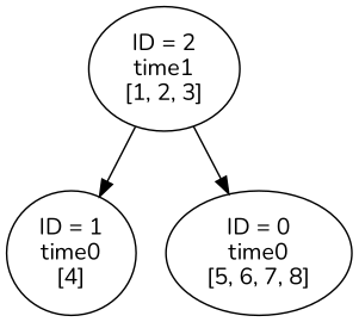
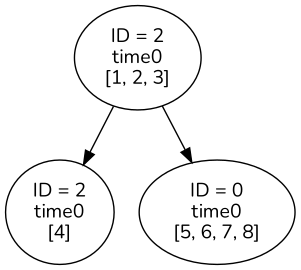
  digraph {
    fontname=Nunito
    node [fontname=Nunito]
    edge [fontname=Nunito]
-   n1 [label="ID = 1\ntime0\n[4]"]
+   n1 [label="ID = 2\ntime0\n[4]"]
    n2 [label="ID = 0\ntime0\n[5, 6, 7, 8]"]
-   n3 [label="ID = 2\ntime1\n[1, 2, 3]"]
+   n3 [label="ID = 2\ntime0\n[1, 2, 3]"]
    n3 -> n1
    n3 -> n2
  }
